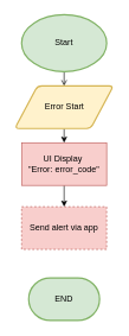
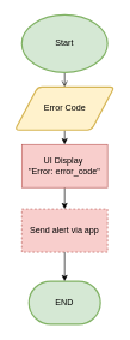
  <mxCell id="0" />
  <mxCell id="1" parent="0" />
  <mxCell id="2" style="edgeStyle=orthogonalEdgeStyle;rounded=0;orthogonalLoop=1;jettySize=auto;html=1;exitX=0.5;exitY=1;exitDx=0;exitDy=0;exitPerimeter=0;entryX=0.5;entryY=0;entryDx=0;entryDy=0;endArrow=open;" edge="1" parent="1" source="3" target="10"><mxGeometry relative="1" as="geometry" /></mxCell>
  <mxCell id="3" value="Start" style="whiteSpace=wrap;html=1;fillColor=#d5e8d4;strokeColor=#82b366;strokeWidth=2;shape=mxgraph.flowchart.start_1;" vertex="1" parent="1"><mxGeometry x="30" y="20" width="120" height="80" as="geometry" /></mxCell>
  <mxCell id="4" value="END" style="strokeWidth=2;html=1;shape=mxgraph.flowchart.terminator;whiteSpace=wrap;fillColor=#d5e8d4;strokeColor=#82b366;" vertex="1" parent="1"><mxGeometry x="40" y="390" width="100" height="60" as="geometry" /></mxCell>
  <mxCell id="5" style="edgeStyle=orthogonalEdgeStyle;rounded=0;orthogonalLoop=1;jettySize=auto;html=1;exitX=0.5;exitY=1;exitDx=0;exitDy=0;entryX=0.5;entryY=0;entryDx=0;entryDy=0;" edge="1" parent="1" source="6" target="7"><mxGeometry relative="1" as="geometry" /></mxCell>
  <mxCell id="6" value="UI Display&amp;nbsp;&lt;div&gt;&quot;Error: error_code&quot;&lt;/div&gt;" style="rounded=0;whiteSpace=wrap;html=1;fillColor=#f8cecc;strokeColor=#b85450;" vertex="1" parent="1"><mxGeometry x="30" y="200" width="120" height="60" as="geometry" /></mxCell>
  <mxCell id="7" value="Send alert via app" style="rounded=0;whiteSpace=wrap;html=1;fillColor=#f8cecc;strokeColor=#b85450;dashed=1;" vertex="1" parent="1"><mxGeometry x="30" y="290" width="120" height="60" as="geometry" /></mxCell>
+ <mxCell id="8" style="edgeStyle=orthogonalEdgeStyle;rounded=0;orthogonalLoop=1;jettySize=auto;html=1;exitX=0.5;exitY=1;exitDx=0;exitDy=0;entryX=0.5;entryY=0;entryDx=0;entryDy=0;entryPerimeter=0;" edge="1" parent="1" source="7" target="4"><mxGeometry relative="1" as="geometry" /></mxCell>
  <mxCell id="9" style="edgeStyle=orthogonalEdgeStyle;rounded=0;orthogonalLoop=1;jettySize=auto;html=1;exitX=0.5;exitY=1;exitDx=0;exitDy=0;entryX=0.5;entryY=0;entryDx=0;entryDy=0;" edge="1" parent="1" source="10" target="6"><mxGeometry relative="1" as="geometry" /></mxCell>
- <mxCell id="10" value="Error Start" style="shape=parallelogram;html=1;strokeWidth=2;perimeter=parallelogramPerimeter;whiteSpace=wrap;rounded=1;arcSize=12;size=0.23;fillColor=#fff2cc;strokeColor=#d6b656;" vertex="1" parent="1"><mxGeometry x="20.5" y="120" width="139" height="60" as="geometry" /></mxCell>
+ <mxCell id="10" value="Error Code" style="shape=parallelogram;html=1;strokeWidth=2;perimeter=parallelogramPerimeter;whiteSpace=wrap;rounded=1;arcSize=12;size=0.23;fillColor=#fff2cc;strokeColor=#d6b656;" vertex="1" parent="1"><mxGeometry x="20.5" y="120" width="139" height="60" as="geometry" /></mxCell>
